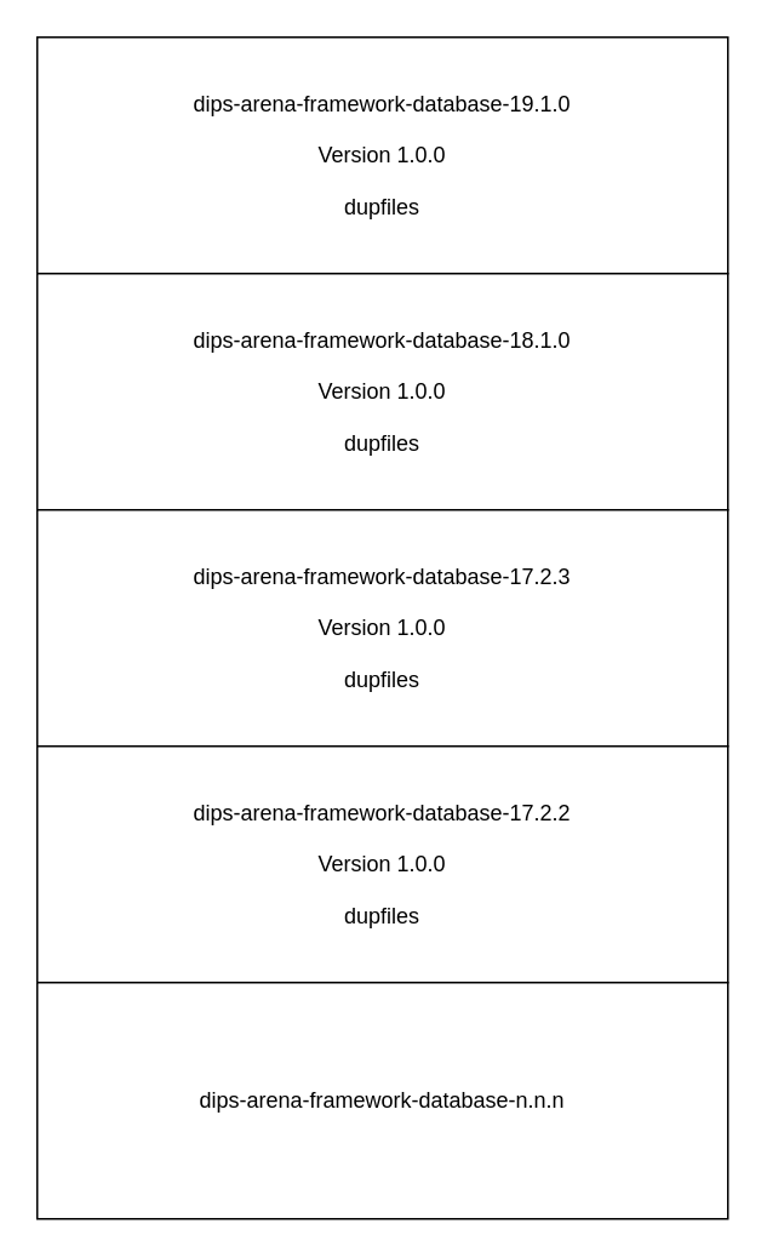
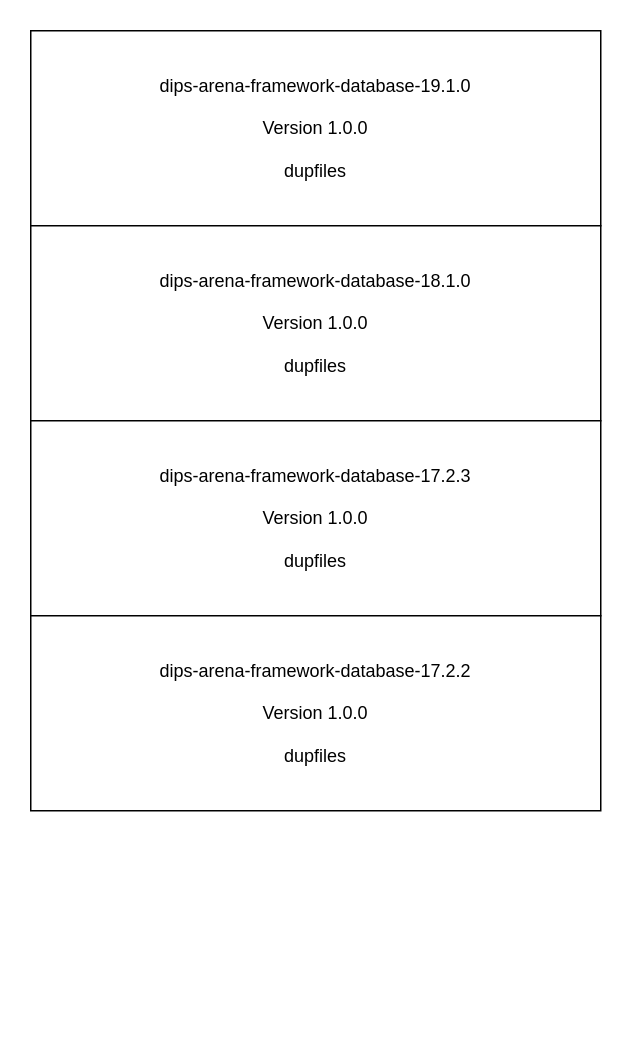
  <mxCell id="0" />
  <mxCell id="1" parent="0" />
  <mxCell id="2" value="dips-arena-framework-database-19.1.0&lt;br&gt;&lt;br&gt;Version 1.0.0&lt;br&gt;&lt;br&gt;dupfiles&lt;br&gt;" parent="1" style="rounded=0;whiteSpace=wrap;html=1;" vertex="1"><mxGeometry as="geometry" x="20" y="20" width="380" height="130" /></mxCell>
  <mxCell id="3" value="&lt;span&gt;dips-arena-framework-database-18.1.0&lt;br&gt;&lt;br&gt;&lt;/span&gt;&lt;span&gt;Version 1.0.0&lt;/span&gt;&lt;br&gt;&lt;br&gt;&lt;span&gt;dupfiles&lt;/span&gt;" parent="1" style="rounded=0;whiteSpace=wrap;html=1;" vertex="1"><mxGeometry as="geometry" x="20" y="150" width="380" height="130" /></mxCell>
  <mxCell id="4" value="&lt;span&gt;dips-arena-framework-database-17.2.3&lt;br&gt;&lt;br&gt;&lt;/span&gt;&lt;span&gt;Version 1.0.0&lt;/span&gt;&lt;br&gt;&lt;br&gt;&lt;span&gt;dupfiles&lt;/span&gt;" parent="1" style="rounded=0;whiteSpace=wrap;html=1;" vertex="1"><mxGeometry as="geometry" x="20" y="280" width="380" height="130" /></mxCell>
  <mxCell id="5" value="&lt;span&gt;dips-arena-framework-database-17.2.2&lt;br&gt;&lt;br&gt;&lt;/span&gt;&lt;span&gt;Version 1.0.0&lt;br&gt;&lt;/span&gt;&lt;br&gt;&lt;span&gt;dupfiles&lt;/span&gt;" parent="1" style="rounded=0;whiteSpace=wrap;html=1;" vertex="1"><mxGeometry as="geometry" x="20" y="410" width="380" height="130" /></mxCell>
- <mxCell id="6" value="&lt;span&gt;dips-arena-framework-database-n.n.n&lt;br&gt;&lt;/span&gt;" parent="1" style="rounded=0;whiteSpace=wrap;html=1;" vertex="1"><mxGeometry as="geometry" x="20" y="540" width="380" height="130" /></mxCell>
